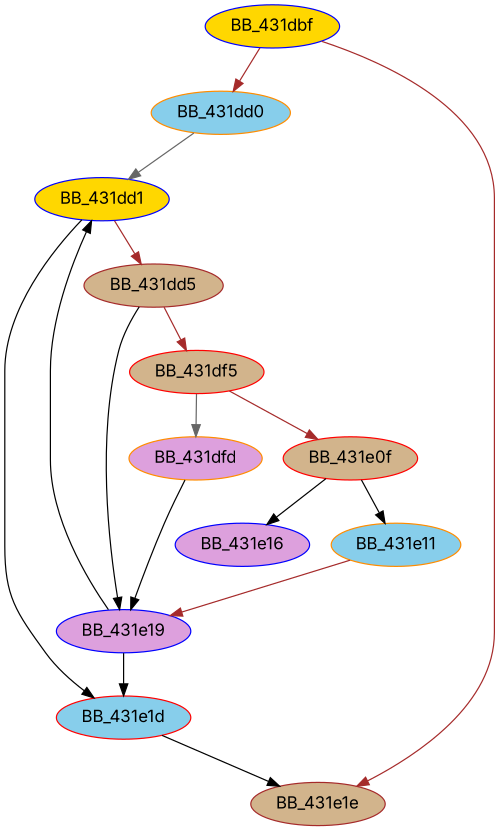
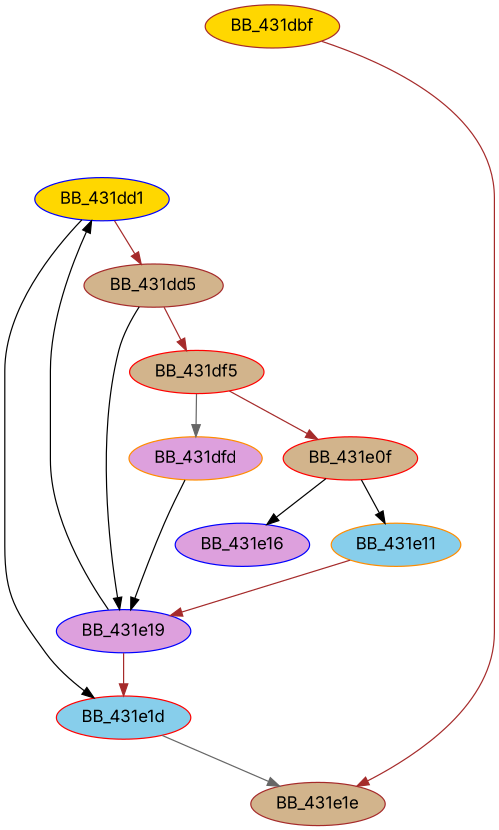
  digraph {
    fontname=Inter
    node [color=brown fillcolor=tan fontname=Inter style=filled]
    edge [color=brown fontname=Inter]
-   BB_431dbf [color=blue fillcolor=gold]
-   BB_431dd0 [color=darkorange fillcolor=skyblue]
+   BB_431dbf [fillcolor=gold]
    BB_431e1e
    BB_431dd1 [color=blue fillcolor=gold]
    BB_431dd5
    BB_431e1d [color=red fillcolor=skyblue]
    BB_431df5 [color=red]
    BB_431e19 [color=blue fillcolor=plum]
    BB_431dfd [color=darkorange fillcolor=plum]
    BB_431e0f [color=red]
    BB_431e11 [color=darkorange fillcolor=skyblue]
    BB_431e16 [color=blue fillcolor=plum]
-   BB_431dbf -> BB_431dd0
    BB_431dbf -> BB_431e1e
-   BB_431dd0 -> BB_431dd1 [color=gray40]
    BB_431dd1 -> BB_431dd5
    BB_431dd1 -> BB_431e1d [color=black]
    BB_431dd5 -> BB_431df5
    BB_431dd5 -> BB_431e19 [color=black]
-   BB_431e1d -> BB_431e1e [color=black]
+   BB_431e1d -> BB_431e1e [color=gray40]
    BB_431df5 -> BB_431dfd [color=gray40]
    BB_431df5 -> BB_431e0f
    BB_431e19 -> BB_431dd1 [color=black]
-   BB_431e19 -> BB_431e1d [color=black]
+   BB_431e19 -> BB_431e1d
    BB_431dfd -> BB_431e19 [color=black]
    BB_431e0f -> BB_431e11 [color=black]
    BB_431e0f -> BB_431e16 [color=black]
    BB_431e11 -> BB_431e19
  }
